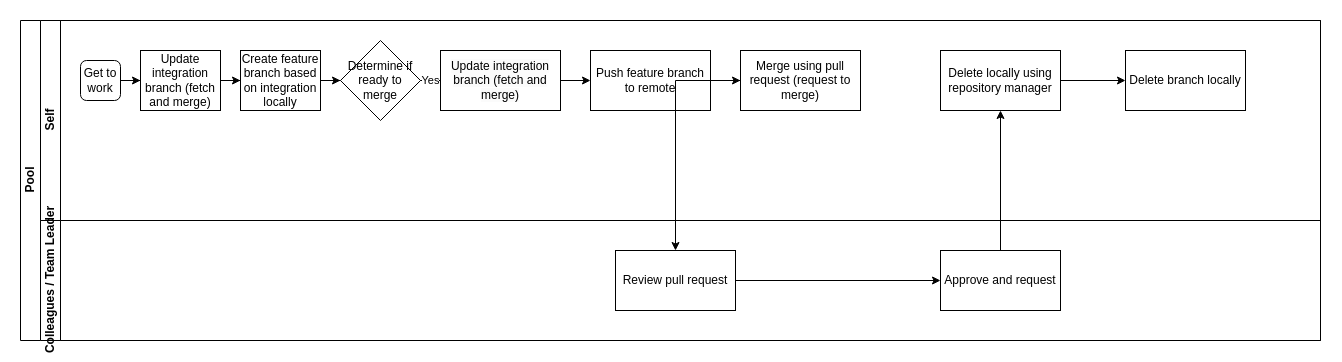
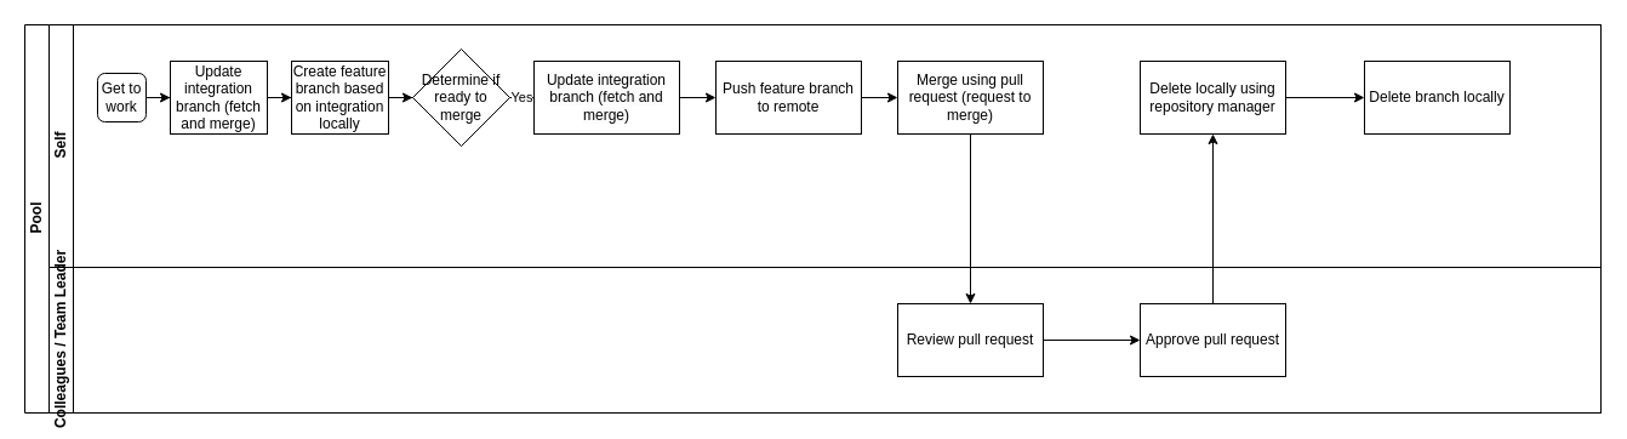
  <mxCell id="0" />
  <mxCell id="1" parent="0" />
  <mxCell id="2" value="Pool" style="swimlane;html=1;childLayout=stackLayout;resizeParent=1;resizeParentMax=0;horizontal=0;startSize=20;horizontalStack=0;" parent="1" vertex="1"><mxGeometry x="20" y="20" width="1300" height="320" as="geometry" /></mxCell>
  <mxCell id="3" value="Self" style="swimlane;html=1;startSize=20;horizontal=0;" parent="2" vertex="1"><mxGeometry x="20" width="1280" height="200" as="geometry" /></mxCell>
  <mxCell id="4" value="" style="edgeStyle=orthogonalEdgeStyle;rounded=0;orthogonalLoop=1;jettySize=auto;html=1;" parent="3" source="5" target="7" edge="1"><mxGeometry relative="1" as="geometry" /></mxCell>
  <mxCell id="5" value="Get to work" style="whiteSpace=wrap;html=1;rounded=1;" parent="3" vertex="1"><mxGeometry x="40" y="40" width="40" height="40" as="geometry" /></mxCell>
  <mxCell id="6" value="" style="edgeStyle=orthogonalEdgeStyle;rounded=0;orthogonalLoop=1;jettySize=auto;html=1;" parent="3" source="7" target="9" edge="1"><mxGeometry relative="1" as="geometry" /></mxCell>
  <mxCell id="7" value="Update integration branch (fetch and merge)" style="rounded=0;whiteSpace=wrap;html=1;fontFamily=Helvetica;fontSize=12;fontColor=#000000;align=center;" parent="3" vertex="1"><mxGeometry x="100" y="30" width="80" height="60" as="geometry" /></mxCell>
  <mxCell id="8" value="" style="edgeStyle=orthogonalEdgeStyle;rounded=0;orthogonalLoop=1;jettySize=auto;html=1;" parent="3" source="9" target="11" edge="1"><mxGeometry relative="1" as="geometry" /></mxCell>
  <mxCell id="9" value="Create feature branch based on integration locally" style="rounded=0;whiteSpace=wrap;html=1;fontFamily=Helvetica;fontSize=12;fontColor=#000000;align=center;" parent="3" vertex="1"><mxGeometry x="200" y="30" width="80" height="60" as="geometry" /></mxCell>
  <mxCell id="10" value="Yes" style="edgeStyle=orthogonalEdgeStyle;rounded=0;orthogonalLoop=1;jettySize=auto;html=1;" parent="3" source="11" target="13" edge="1"><mxGeometry relative="1" as="geometry" /></mxCell>
  <mxCell id="11" value="Determine if ready to merge" style="rhombus;whiteSpace=wrap;html=1;fontColor=#000000;rounded=0;" parent="3" vertex="1"><mxGeometry x="300" y="20" width="80" height="80" as="geometry" /></mxCell>
  <mxCell id="12" value="" style="edgeStyle=orthogonalEdgeStyle;rounded=0;orthogonalLoop=1;jettySize=auto;html=1;" parent="3" source="13" target="16" edge="1"><mxGeometry relative="1" as="geometry" /></mxCell>
  <mxCell id="13" value="&lt;span style=&quot;caret-color: rgb(0, 0, 0); color: rgb(0, 0, 0); font-family: Helvetica; font-size: 12px; font-style: normal; font-variant-caps: normal; font-weight: normal; letter-spacing: normal; text-align: center; text-indent: 0px; text-transform: none; word-spacing: 0px; -webkit-text-stroke-width: 0px; background-color: rgb(251, 251, 251); text-decoration: none; float: none; display: inline !important;&quot;&gt;Update integration branch (fetch and merge)&lt;/span&gt;" style="whiteSpace=wrap;html=1;fontColor=#000000;rounded=0;" parent="3" vertex="1"><mxGeometry x="400" y="30" width="120" height="60" as="geometry" /></mxCell>
  <mxCell id="14" value="Merge using pull request (request to merge)" style="whiteSpace=wrap;html=1;fontColor=#000000;rounded=0;" parent="3" vertex="1"><mxGeometry x="700" y="30" width="120" height="60" as="geometry" /></mxCell>
  <mxCell id="15" value="" style="edgeStyle=orthogonalEdgeStyle;rounded=0;orthogonalLoop=1;jettySize=auto;html=1;" parent="3" source="16" target="14" edge="1"><mxGeometry relative="1" as="geometry" /></mxCell>
  <mxCell id="16" value="Push feature branch to remote" style="whiteSpace=wrap;html=1;fontColor=#000000;rounded=0;" parent="3" vertex="1"><mxGeometry x="550" y="30" width="120" height="60" as="geometry" /></mxCell>
  <mxCell id="17" value="" style="edgeStyle=orthogonalEdgeStyle;rounded=0;orthogonalLoop=1;jettySize=auto;html=1;" parent="3" source="18" target="19" edge="1"><mxGeometry relative="1" as="geometry" /></mxCell>
  <mxCell id="18" value="Delete locally using repository manager" style="whiteSpace=wrap;html=1;fontColor=#000000;rounded=0;" parent="3" vertex="1"><mxGeometry x="900" y="30" width="120" height="60" as="geometry" /></mxCell>
  <mxCell id="19" value="Delete branch locally" style="whiteSpace=wrap;html=1;fontColor=#000000;rounded=0;" parent="3" vertex="1"><mxGeometry x="1085" y="30" width="120" height="60" as="geometry" /></mxCell>
  <mxCell id="20" value="Colleagues / Team Leader" style="swimlane;html=1;startSize=20;horizontal=0;" parent="2" vertex="1"><mxGeometry x="20" y="200" width="1280" height="120" as="geometry" /></mxCell>
  <mxCell id="21" value="" style="edgeStyle=orthogonalEdgeStyle;rounded=0;orthogonalLoop=1;jettySize=auto;html=1;" parent="20" source="22" target="23" edge="1"><mxGeometry relative="1" as="geometry" /></mxCell>
- <mxCell id="22" value="Review pull request" style="whiteSpace=wrap;html=1;fontColor=#000000;rounded=0;" parent="20" vertex="1"><mxGeometry x="575" y="30" width="120" height="60" as="geometry" /></mxCell>
- <mxCell id="23" value="Approve and request" style="whiteSpace=wrap;html=1;fontColor=#000000;rounded=0;" parent="20" vertex="1"><mxGeometry x="900" y="30" width="120" height="60" as="geometry" /></mxCell>
+ <mxCell id="22" value="Review pull request" style="whiteSpace=wrap;html=1;fontColor=#000000;rounded=0;" parent="20" vertex="1"><mxGeometry x="700" y="30" width="120" height="60" as="geometry" /></mxCell>
+ <mxCell id="23" value="Approve pull request" style="whiteSpace=wrap;html=1;fontColor=#000000;rounded=0;" parent="20" vertex="1"><mxGeometry x="900" y="30" width="120" height="60" as="geometry" /></mxCell>
  <mxCell id="24" value="" style="edgeStyle=orthogonalEdgeStyle;rounded=0;orthogonalLoop=1;jettySize=auto;html=1;" parent="2" source="14" target="22" edge="1"><mxGeometry relative="1" as="geometry" /></mxCell>
  <mxCell id="25" value="" style="edgeStyle=orthogonalEdgeStyle;rounded=0;orthogonalLoop=1;jettySize=auto;html=1;" parent="2" source="23" target="18" edge="1"><mxGeometry relative="1" as="geometry" /></mxCell>
